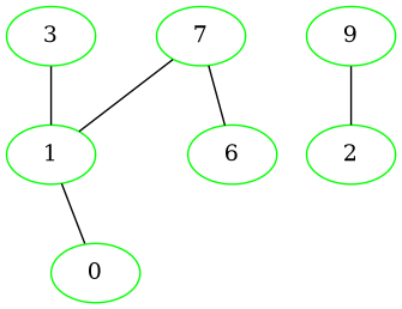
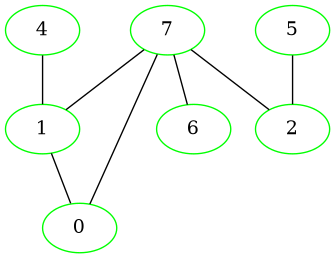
  graph {
    node [color=green shape=ellipse]
    1
    0
-   3
+   3 [label=4]
    n4 [label=7]
    2
    6
-   5 [label=9]
+   5
    1 -- 0
    3 -- 1
    n4 -- 1
+   n4 -- 0
+   n4 -- 2
    n4 -- 6
    5 -- 2
  }
